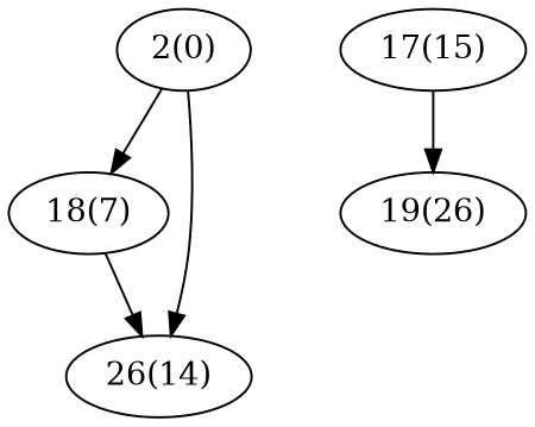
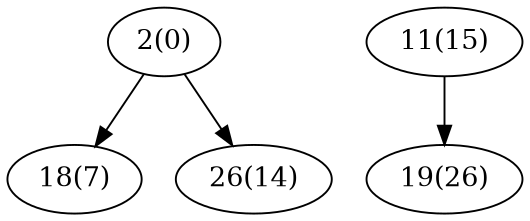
  digraph {
    edge [color=black]
    n1 [label="2(0)"]
    n2 [label="18(7)"]
    n3 [label="26(14)"]
-   n4 [label="17(15)"]
+   n4 [label="11(15)"]
    n5 [label="19(26)"]
    n1 -> n2
    n1 -> n3
-   n2 -> n3
    n4 -> n5
  }
